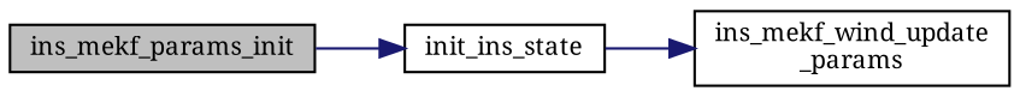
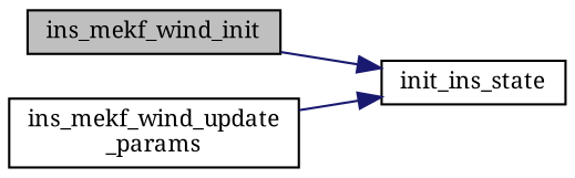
  digraph {
    fontname="Noto Serif"
    rankdir=LR
    node [color=black fillcolor=white fontname="Noto Serif" fontsize=10 shape=record style=filled]
    edge [color=midnightblue fontname="Noto Serif" fontsize=10 labelfontname=FreeSans labelfontsize=10 style=solid]
-   n1 [fillcolor=grey75 fontcolor=black height=0.2 label=ins_mekf_params_init width=0.4]
+   n1 [fillcolor=grey75 fontcolor=black height=0.2 label=ins_mekf_wind_init width=0.4]
    n2 [height=0.2 label=init_ins_state width=0.4]
    n3 [height=0.2 label="ins_mekf_wind_update\l_params" width=0.4]
    n1 -> n2
-   n2 -> n3
+   n3 -> n2
  }
